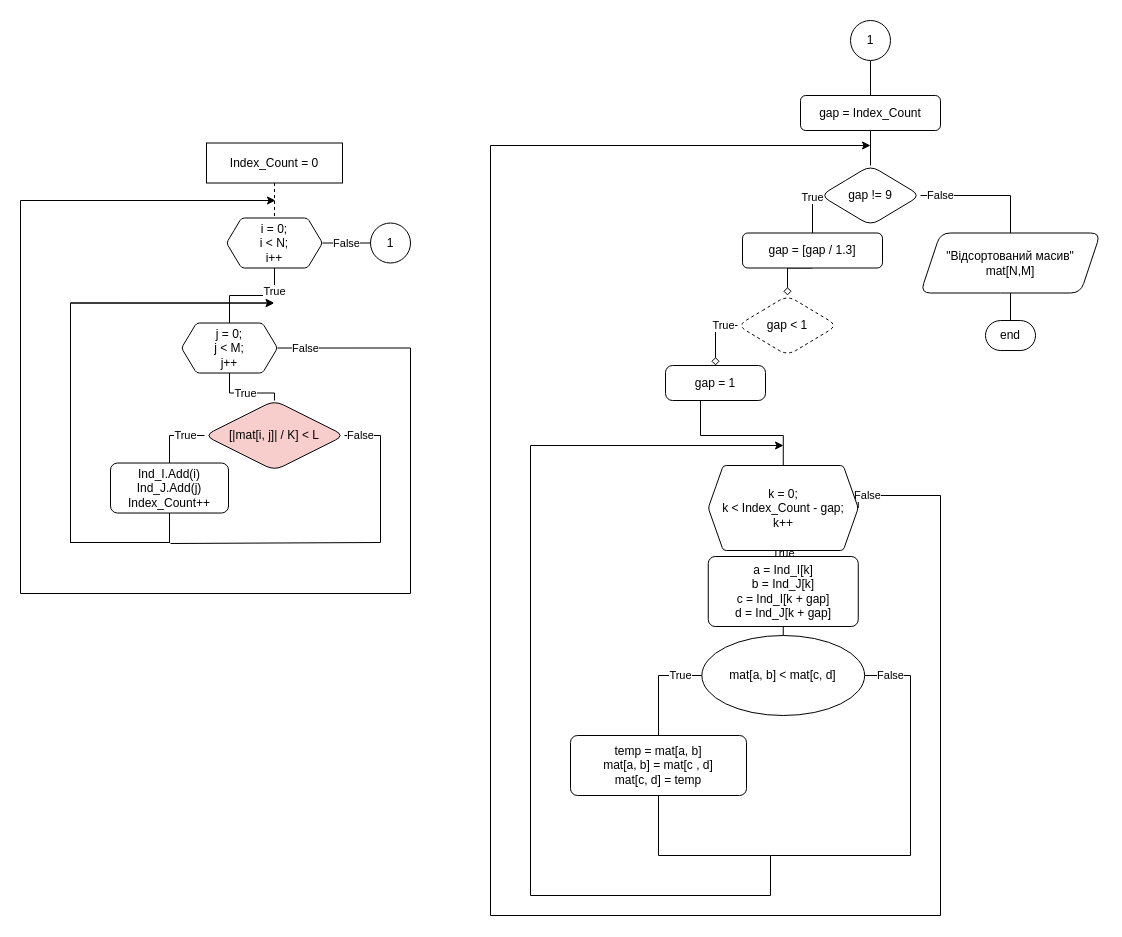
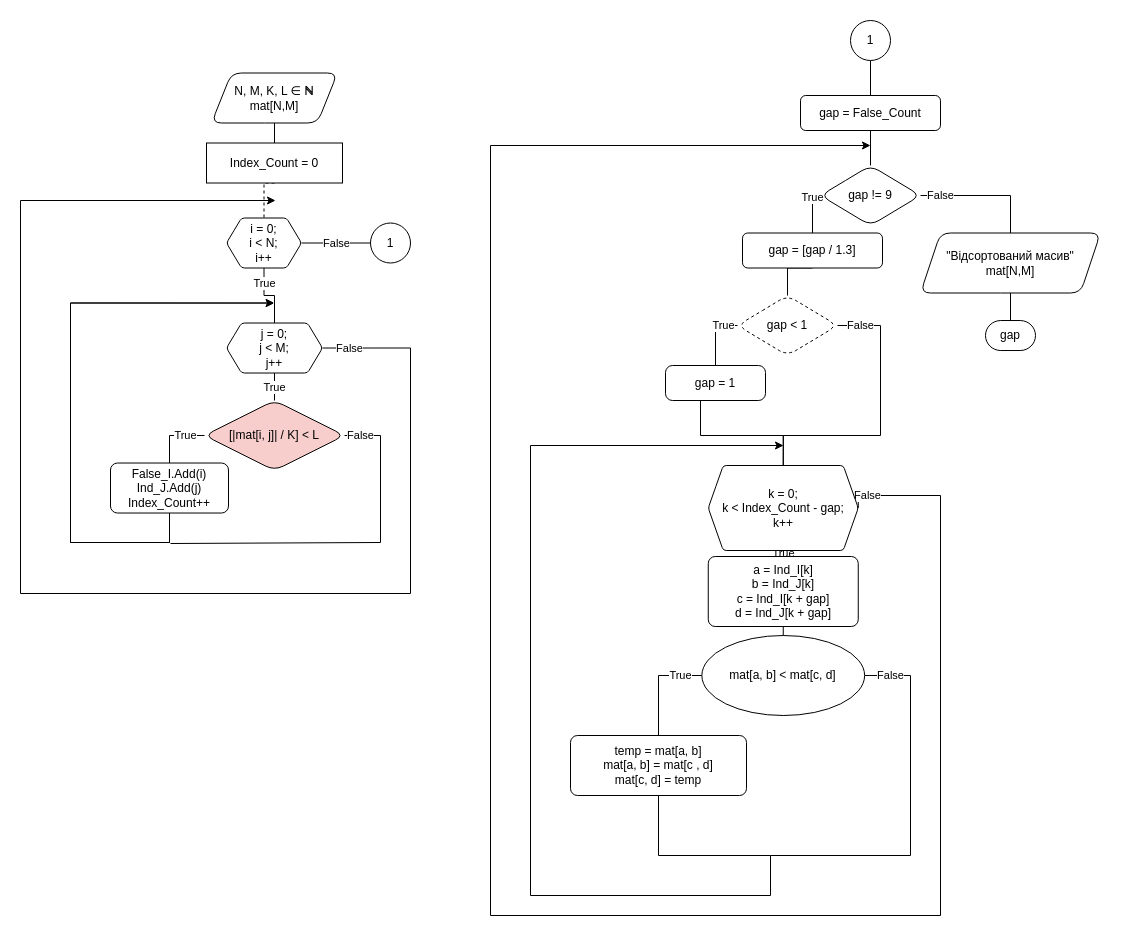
  <mxCell id="0" />
  <mxCell id="1" parent="0" />
  <mxCell id="2" style="edgeStyle=orthogonalEdgeStyle;rounded=0;orthogonalLoop=1;jettySize=auto;html=1;exitX=0.5;exitY=1;exitDx=0;exitDy=0;entryX=0.5;entryY=0;entryDx=0;entryDy=0;endArrow=none;endFill=0;dashed=1;" edge="1" parent="1" source="16" target="7"><mxGeometry relative="1" as="geometry"><mxPoint x="274" y="192.5" as="sourcePoint" /></mxGeometry></mxCell>
+ <mxCell id="3" style="edgeStyle=orthogonalEdgeStyle;rounded=0;orthogonalLoop=1;jettySize=auto;html=1;exitX=0.5;exitY=1;exitDx=0;exitDy=0;entryX=0.5;entryY=0;entryDx=0;entryDy=0;endArrow=none;endFill=0;" edge="1" parent="1" source="4" target="16"><mxGeometry relative="1" as="geometry" /></mxCell>
+ <mxCell id="4" value="N, M, K, L ∈ &lt;b&gt;ℕ&lt;/b&gt;&lt;br&gt;mat[N,M]" style="shape=parallelogram;perimeter=parallelogramPerimeter;whiteSpace=wrap;html=1;fixedSize=1;strokeWidth=1;rounded=1;" vertex="1" parent="1"><mxGeometry x="211" y="72.5" width="126" height="50" as="geometry" /></mxCell>
  <mxCell id="5" value="True" style="edgeStyle=orthogonalEdgeStyle;rounded=0;orthogonalLoop=1;jettySize=auto;html=1;exitX=0.5;exitY=1;exitDx=0;exitDy=0;entryX=0.5;entryY=0;entryDx=0;entryDy=0;endArrow=none;endFill=0;" edge="1" parent="1" source="7" target="11"><mxGeometry x="-0.546" relative="1" as="geometry"><mxPoint as="offset" /></mxGeometry></mxCell>
  <mxCell id="6" value="False" style="edgeStyle=orthogonalEdgeStyle;rounded=0;orthogonalLoop=1;jettySize=auto;html=1;exitX=1;exitY=0.5;exitDx=0;exitDy=0;entryX=0;entryY=0.5;entryDx=0;entryDy=0;endArrow=none;endFill=0;" edge="1" parent="1" source="7" target="42"><mxGeometry relative="1" as="geometry" /></mxCell>
- <mxCell id="7" value="i = 0;&lt;br&gt;i &amp;lt; N;&lt;br&gt;i++" style="shape=hexagon;perimeter=hexagonPerimeter2;whiteSpace=wrap;html=1;fixedSize=1;size=15;rounded=1;arcSize=6;" vertex="1" parent="1"><mxGeometry x="226" y="217.5" width="96" height="50" as="geometry" /></mxCell>
+ <mxCell id="7" value="i = 0;&lt;br&gt;i &amp;lt; N;&lt;br&gt;i++" style="shape=hexagon;perimeter=hexagonPerimeter2;whiteSpace=wrap;html=1;fixedSize=1;size=15;rounded=1;arcSize=6;" vertex="1" parent="1"><mxGeometry x="226" y="217.5" width="75" height="50" as="geometry" /></mxCell>
  <mxCell id="8" style="edgeStyle=orthogonalEdgeStyle;rounded=0;orthogonalLoop=1;jettySize=auto;html=1;endArrow=classic;endFill=1;exitX=0.5;exitY=1;exitDx=0;exitDy=0;" edge="1" parent="1" source="12"><mxGeometry relative="1" as="geometry"><mxPoint x="273.667" y="302.53" as="targetPoint" /><mxPoint x="140" y="492.53" as="sourcePoint" /><Array as="points"><mxPoint x="169" y="542.03" /><mxPoint x="70" y="542.03" /><mxPoint x="70" y="302.03" /></Array></mxGeometry></mxCell>
  <mxCell id="9" value="False" style="edgeStyle=orthogonalEdgeStyle;rounded=0;orthogonalLoop=1;jettySize=auto;html=1;exitX=1;exitY=0.5;exitDx=0;exitDy=0;endArrow=classic;endFill=1;" edge="1" parent="1" source="11"><mxGeometry x="-0.961" relative="1" as="geometry"><mxPoint x="275" y="200" as="targetPoint" /><Array as="points"><mxPoint x="410" y="348" /><mxPoint x="410" y="593" /><mxPoint x="20" y="593" /><mxPoint x="20" y="200" /><mxPoint x="275" y="200" /></Array><mxPoint as="offset" /></mxGeometry></mxCell>
  <mxCell id="10" value="True" style="edgeStyle=orthogonalEdgeStyle;rounded=0;orthogonalLoop=1;jettySize=auto;html=1;exitX=0.5;exitY=1;exitDx=0;exitDy=0;entryX=0.5;entryY=0;entryDx=0;entryDy=0;endArrow=none;endFill=0;" edge="1" parent="1" source="11" target="15"><mxGeometry relative="1" as="geometry" /></mxCell>
- <mxCell id="11" value="j = 0;&lt;br&gt;j &amp;lt; M;&lt;br&gt;j++" style="shape=hexagon;perimeter=hexagonPerimeter2;whiteSpace=wrap;html=1;fixedSize=1;size=15;rounded=1;arcSize=6;" vertex="1" parent="1"><mxGeometry x="181" y="322.53" width="96" height="50" as="geometry" /></mxCell>
- <mxCell id="12" value="Ind_I.Add(i)&lt;br&gt;Ind_J.Add(j)&lt;br&gt;Index_Count++" style="rounded=1;whiteSpace=wrap;html=1;absoluteArcSize=1;arcSize=14;strokeWidth=1;" vertex="1" parent="1"><mxGeometry x="110" y="462.53" width="118" height="50" as="geometry" /></mxCell>
+ <mxCell id="11" value="j = 0;&lt;br&gt;j &amp;lt; M;&lt;br&gt;j++" style="shape=hexagon;perimeter=hexagonPerimeter2;whiteSpace=wrap;html=1;fixedSize=1;size=15;rounded=1;arcSize=6;" vertex="1" parent="1"><mxGeometry x="226" y="322.53" width="96" height="50" as="geometry" /></mxCell>
+ <mxCell id="12" value="False_I.Add(i)&lt;br&gt;Ind_J.Add(j)&lt;br&gt;Index_Count++" style="rounded=1;whiteSpace=wrap;html=1;absoluteArcSize=1;arcSize=14;strokeWidth=1;" vertex="1" parent="1"><mxGeometry x="110" y="462.53" width="118" height="50" as="geometry" /></mxCell>
  <mxCell id="13" value="True" style="edgeStyle=orthogonalEdgeStyle;rounded=0;orthogonalLoop=1;jettySize=auto;html=1;exitX=0;exitY=0.5;exitDx=0;exitDy=0;entryX=0.5;entryY=0;entryDx=0;entryDy=0;endArrow=none;endFill=0;" edge="1" parent="1" source="15" target="12"><mxGeometry x="-0.392" relative="1" as="geometry"><mxPoint as="offset" /></mxGeometry></mxCell>
  <mxCell id="14" value="False" style="edgeStyle=orthogonalEdgeStyle;rounded=0;orthogonalLoop=1;jettySize=auto;html=1;exitX=1;exitY=0.5;exitDx=0;exitDy=0;endArrow=none;endFill=0;" edge="1" parent="1" source="15"><mxGeometry x="-0.91" relative="1" as="geometry"><mxPoint x="170" y="543" as="targetPoint" /><Array as="points"><mxPoint x="380" y="435" /><mxPoint x="380" y="542" /><mxPoint x="170" y="542" /></Array><mxPoint as="offset" /></mxGeometry></mxCell>
  <mxCell id="15" value="[|mat[i, j]| / K] &amp;lt; L" style="rhombus;whiteSpace=wrap;html=1;rounded=1;fillColor=#f8cecc;" vertex="1" parent="1"><mxGeometry x="204" y="400" width="140" height="70" as="geometry" /></mxCell>
  <mxCell id="16" value="&lt;span&gt;Index_Count = 0&lt;/span&gt;" style="whiteSpace=wrap;html=1;rounded=0;" vertex="1" parent="1"><mxGeometry x="206" y="142.5" width="136" height="40" as="geometry" /></mxCell>
  <mxCell id="17" style="edgeStyle=orthogonalEdgeStyle;rounded=0;orthogonalLoop=1;jettySize=auto;html=1;exitX=0.5;exitY=1;exitDx=0;exitDy=0;entryX=0.5;entryY=0;entryDx=0;entryDy=0;endArrow=none;endFill=0;" edge="1" parent="1" source="18" target="21"><mxGeometry relative="1" as="geometry" /></mxCell>
- <mxCell id="18" value="gap = Index_Count" style="rounded=1;whiteSpace=wrap;html=1;" vertex="1" parent="1"><mxGeometry x="800" y="95" width="140" height="35" as="geometry" /></mxCell>
+ <mxCell id="18" value="gap = False_Count" style="rounded=1;whiteSpace=wrap;html=1;" vertex="1" parent="1"><mxGeometry x="800" y="95" width="140" height="35" as="geometry" /></mxCell>
  <mxCell id="19" value="True" style="edgeStyle=orthogonalEdgeStyle;rounded=0;orthogonalLoop=1;jettySize=auto;html=1;exitX=0;exitY=0.5;exitDx=0;exitDy=0;entryX=0.5;entryY=0;entryDx=0;entryDy=0;endArrow=none;endFill=0;" edge="1" parent="1" source="21" target="23"><mxGeometry x="-0.546" relative="1" as="geometry"><mxPoint as="offset" /></mxGeometry></mxCell>
  <mxCell id="20" value="False" style="edgeStyle=orthogonalEdgeStyle;rounded=0;orthogonalLoop=1;jettySize=auto;html=1;exitX=1;exitY=0.5;exitDx=0;exitDy=0;entryX=0.5;entryY=0;entryDx=0;entryDy=0;endArrow=none;endFill=0;" edge="1" parent="1" source="21" target="40"><mxGeometry x="-0.686" relative="1" as="geometry"><mxPoint as="offset" /></mxGeometry></mxCell>
  <mxCell id="21" value="gap != 9" style="rhombus;whiteSpace=wrap;html=1;rounded=1;" vertex="1" parent="1"><mxGeometry x="820" y="165" width="100" height="60" as="geometry" /></mxCell>
- <mxCell id="22" style="edgeStyle=orthogonalEdgeStyle;rounded=0;orthogonalLoop=1;jettySize=auto;html=1;exitX=0.5;exitY=1;exitDx=0;exitDy=0;entryX=0.5;entryY=0;entryDx=0;entryDy=0;endArrow=diamond;endFill=0;" edge="1" parent="1" source="23" target="26"><mxGeometry relative="1" as="geometry" /></mxCell>
+ <mxCell id="22" style="edgeStyle=orthogonalEdgeStyle;rounded=0;orthogonalLoop=1;jettySize=auto;html=1;exitX=0.5;exitY=1;exitDx=0;exitDy=0;entryX=0.5;entryY=0;entryDx=0;entryDy=0;endArrow=none;endFill=0;" edge="1" parent="1" source="23" target="26"><mxGeometry relative="1" as="geometry" /></mxCell>
  <mxCell id="23" value="gap = [gap / 1.3]" style="rounded=1;whiteSpace=wrap;html=1;" vertex="1" parent="1"><mxGeometry x="742" y="232.5" width="140" height="35" as="geometry" /></mxCell>
- <mxCell id="24" value="True" style="edgeStyle=orthogonalEdgeStyle;rounded=0;orthogonalLoop=1;jettySize=auto;html=1;exitX=0;exitY=0.5;exitDx=0;exitDy=0;endArrow=diamond;endFill=0;" edge="1" parent="1" source="26" target="28"><mxGeometry x="-0.559" relative="1" as="geometry"><mxPoint as="offset" /></mxGeometry></mxCell>
+ <mxCell id="24" value="True" style="edgeStyle=orthogonalEdgeStyle;rounded=0;orthogonalLoop=1;jettySize=auto;html=1;exitX=0;exitY=0.5;exitDx=0;exitDy=0;endArrow=none;endFill=0;" edge="1" parent="1" source="26" target="28"><mxGeometry x="-0.559" relative="1" as="geometry"><mxPoint as="offset" /></mxGeometry></mxCell>
+ <mxCell id="25" value="False" style="edgeStyle=orthogonalEdgeStyle;rounded=0;orthogonalLoop=1;jettySize=auto;html=1;exitX=1;exitY=0.5;exitDx=0;exitDy=0;entryX=0.5;entryY=0;entryDx=0;entryDy=0;endArrow=none;endFill=0;" edge="1" parent="1" source="26" target="31"><mxGeometry x="-0.836" relative="1" as="geometry"><Array as="points"><mxPoint x="880" y="325" /><mxPoint x="880" y="435" /><mxPoint x="783" y="435" /></Array><mxPoint as="offset" /></mxGeometry></mxCell>
  <mxCell id="26" value="gap &amp;lt; 1" style="rhombus;whiteSpace=wrap;html=1;rounded=1;dashed=1;" vertex="1" parent="1"><mxGeometry x="737" y="295" width="100" height="60" as="geometry" /></mxCell>
  <mxCell id="27" style="edgeStyle=orthogonalEdgeStyle;rounded=0;orthogonalLoop=1;jettySize=auto;html=1;exitX=0.5;exitY=1;exitDx=0;exitDy=0;entryX=0.5;entryY=0;entryDx=0;entryDy=0;endArrow=none;endFill=0;" edge="1" parent="1" source="28" target="31"><mxGeometry relative="1" as="geometry"><Array as="points"><mxPoint x="700" y="435" /><mxPoint x="783" y="435" /></Array></mxGeometry></mxCell>
  <mxCell id="28" value="gap = 1" style="rounded=1;whiteSpace=wrap;html=1;absoluteArcSize=1;arcSize=14;strokeWidth=1;" vertex="1" parent="1"><mxGeometry x="665" y="365" width="100" height="35" as="geometry" /></mxCell>
  <mxCell id="29" value="True" style="edgeStyle=orthogonalEdgeStyle;rounded=0;orthogonalLoop=1;jettySize=auto;html=1;exitX=0.5;exitY=1;exitDx=0;exitDy=0;entryX=0.5;entryY=0;entryDx=0;entryDy=0;endArrow=none;endFill=0;" edge="1" parent="1" source="31" target="36"><mxGeometry relative="1" as="geometry" /></mxCell>
  <mxCell id="30" value="False" style="edgeStyle=orthogonalEdgeStyle;rounded=0;orthogonalLoop=1;jettySize=auto;html=1;exitX=1;exitY=0.5;exitDx=0;exitDy=0;endArrow=classic;endFill=1;" edge="1" parent="1" source="31"><mxGeometry x="-0.979" relative="1" as="geometry"><mxPoint x="870" y="145" as="targetPoint" /><Array as="points"><mxPoint x="940" y="495" /><mxPoint x="940" y="915" /><mxPoint x="490" y="915" /><mxPoint x="490" y="145" /><mxPoint x="870" y="145" /></Array><mxPoint as="offset" /></mxGeometry></mxCell>
  <mxCell id="31" value="k = 0;&lt;br&gt;k &amp;lt; Index_Count - gap;&lt;br&gt;k++" style="shape=hexagon;perimeter=hexagonPerimeter2;whiteSpace=wrap;html=1;fixedSize=1;size=15;rounded=1;arcSize=6;" vertex="1" parent="1"><mxGeometry x="707.76" y="465" width="150" height="85" as="geometry" /></mxCell>
  <mxCell id="32" value="True" style="edgeStyle=orthogonalEdgeStyle;rounded=0;orthogonalLoop=1;jettySize=auto;html=1;exitX=0;exitY=0.5;exitDx=0;exitDy=0;entryX=0.5;entryY=0;entryDx=0;entryDy=0;endArrow=none;endFill=0;" edge="1" parent="1" source="34" target="38"><mxGeometry x="-0.586" relative="1" as="geometry"><mxPoint as="offset" /></mxGeometry></mxCell>
  <mxCell id="33" value="False" style="edgeStyle=orthogonalEdgeStyle;rounded=0;orthogonalLoop=1;jettySize=auto;html=1;exitX=1;exitY=0.5;exitDx=0;exitDy=0;endArrow=classic;endFill=1;" edge="1" parent="1" source="34"><mxGeometry x="-0.962" relative="1" as="geometry"><mxPoint x="783" y="445" as="targetPoint" /><Array as="points"><mxPoint x="910" y="675" /><mxPoint x="910" y="855" /><mxPoint x="770" y="855" /><mxPoint x="770" y="895" /><mxPoint x="530" y="895" /><mxPoint x="530" y="445" /></Array><mxPoint as="offset" /></mxGeometry></mxCell>
  <mxCell id="34" value="mat[a, b] &amp;lt; mat[c, d]" style="ellipse;whiteSpace=wrap;html=1;" vertex="1" parent="1"><mxGeometry x="701.38" y="635" width="162.75" height="80" as="geometry" /></mxCell>
  <mxCell id="35" style="edgeStyle=orthogonalEdgeStyle;rounded=0;orthogonalLoop=1;jettySize=auto;html=1;exitX=0.5;exitY=1;exitDx=0;exitDy=0;entryX=0.5;entryY=0;entryDx=0;entryDy=0;endArrow=none;endFill=0;" edge="1" parent="1" source="36" target="34"><mxGeometry relative="1" as="geometry" /></mxCell>
  <mxCell id="36" value="a = Ind_I[k]&lt;br&gt;b = Ind_J[k]&lt;br&gt;c = Ind_I[k + gap]&lt;br&gt;d = Ind_J[k + gap]" style="rounded=1;whiteSpace=wrap;html=1;absoluteArcSize=1;arcSize=14;strokeWidth=1;" vertex="1" parent="1"><mxGeometry x="707.76" y="556" width="150" height="70" as="geometry" /></mxCell>
  <mxCell id="37" style="edgeStyle=orthogonalEdgeStyle;rounded=0;orthogonalLoop=1;jettySize=auto;html=1;exitX=0.5;exitY=1;exitDx=0;exitDy=0;endArrow=none;endFill=0;" edge="1" parent="1" source="38"><mxGeometry relative="1" as="geometry"><mxPoint x="770" y="855" as="targetPoint" /><Array as="points"><mxPoint x="658" y="855" /></Array></mxGeometry></mxCell>
  <mxCell id="38" value="temp = mat[a, b]&lt;br&gt;mat[a, b] = mat[c , d]&lt;br&gt;mat[c, d] = temp" style="rounded=1;whiteSpace=wrap;html=1;absoluteArcSize=1;arcSize=14;strokeWidth=1;" vertex="1" parent="1"><mxGeometry x="570" y="735" width="176" height="60" as="geometry" /></mxCell>
  <mxCell id="39" style="edgeStyle=orthogonalEdgeStyle;rounded=0;orthogonalLoop=1;jettySize=auto;html=1;exitX=0.5;exitY=1;exitDx=0;exitDy=0;entryX=0.5;entryY=0;entryDx=0;entryDy=0;entryPerimeter=0;endArrow=none;endFill=0;" edge="1" parent="1" source="40" target="41"><mxGeometry relative="1" as="geometry" /></mxCell>
  <mxCell id="40" value="&quot;Відсортований масив&quot;&lt;br&gt;mat[N,M]" style="shape=parallelogram;perimeter=parallelogramPerimeter;whiteSpace=wrap;html=1;fixedSize=1;strokeWidth=1;rounded=1;" vertex="1" parent="1"><mxGeometry x="920" y="232.5" width="180" height="60" as="geometry" /></mxCell>
- <mxCell id="41" value="end" style="strokeWidth=1;html=1;shape=mxgraph.flowchart.terminator;whiteSpace=wrap;" vertex="1" parent="1"><mxGeometry x="985" y="320.03" width="50" height="30" as="geometry" /></mxCell>
+ <mxCell id="41" value="gap" style="strokeWidth=1;html=1;shape=mxgraph.flowchart.terminator;whiteSpace=wrap;" vertex="1" parent="1"><mxGeometry x="985" y="320.03" width="50" height="30" as="geometry" /></mxCell>
  <mxCell id="42" value="1" style="ellipse;whiteSpace=wrap;html=1;aspect=fixed;" vertex="1" parent="1"><mxGeometry x="370" y="222.5" width="40" height="40" as="geometry" /></mxCell>
  <mxCell id="43" style="edgeStyle=orthogonalEdgeStyle;rounded=0;orthogonalLoop=1;jettySize=auto;html=1;exitX=0.5;exitY=1;exitDx=0;exitDy=0;entryX=0.5;entryY=0;entryDx=0;entryDy=0;endArrow=none;endFill=0;" edge="1" parent="1" source="44" target="18"><mxGeometry relative="1" as="geometry" /></mxCell>
  <mxCell id="44" value="1" style="ellipse;whiteSpace=wrap;html=1;aspect=fixed;" vertex="1" parent="1"><mxGeometry x="850" y="20" width="40" height="40" as="geometry" /></mxCell>
  <mxCell id="45" style="edgeStyle=orthogonalEdgeStyle;rounded=0;orthogonalLoop=1;jettySize=auto;html=1;endArrow=classic;endFill=1;exitX=0.5;exitY=1;exitDx=0;exitDy=0;" edge="1" parent="1" source="12"><mxGeometry relative="1" as="geometry"><mxPoint x="273.667" y="302.53" as="targetPoint" /><mxPoint x="169" y="512.53" as="sourcePoint" /><Array as="points"><mxPoint x="169" y="542" /><mxPoint x="70" y="542" /><mxPoint x="70" y="303" /></Array></mxGeometry></mxCell>
